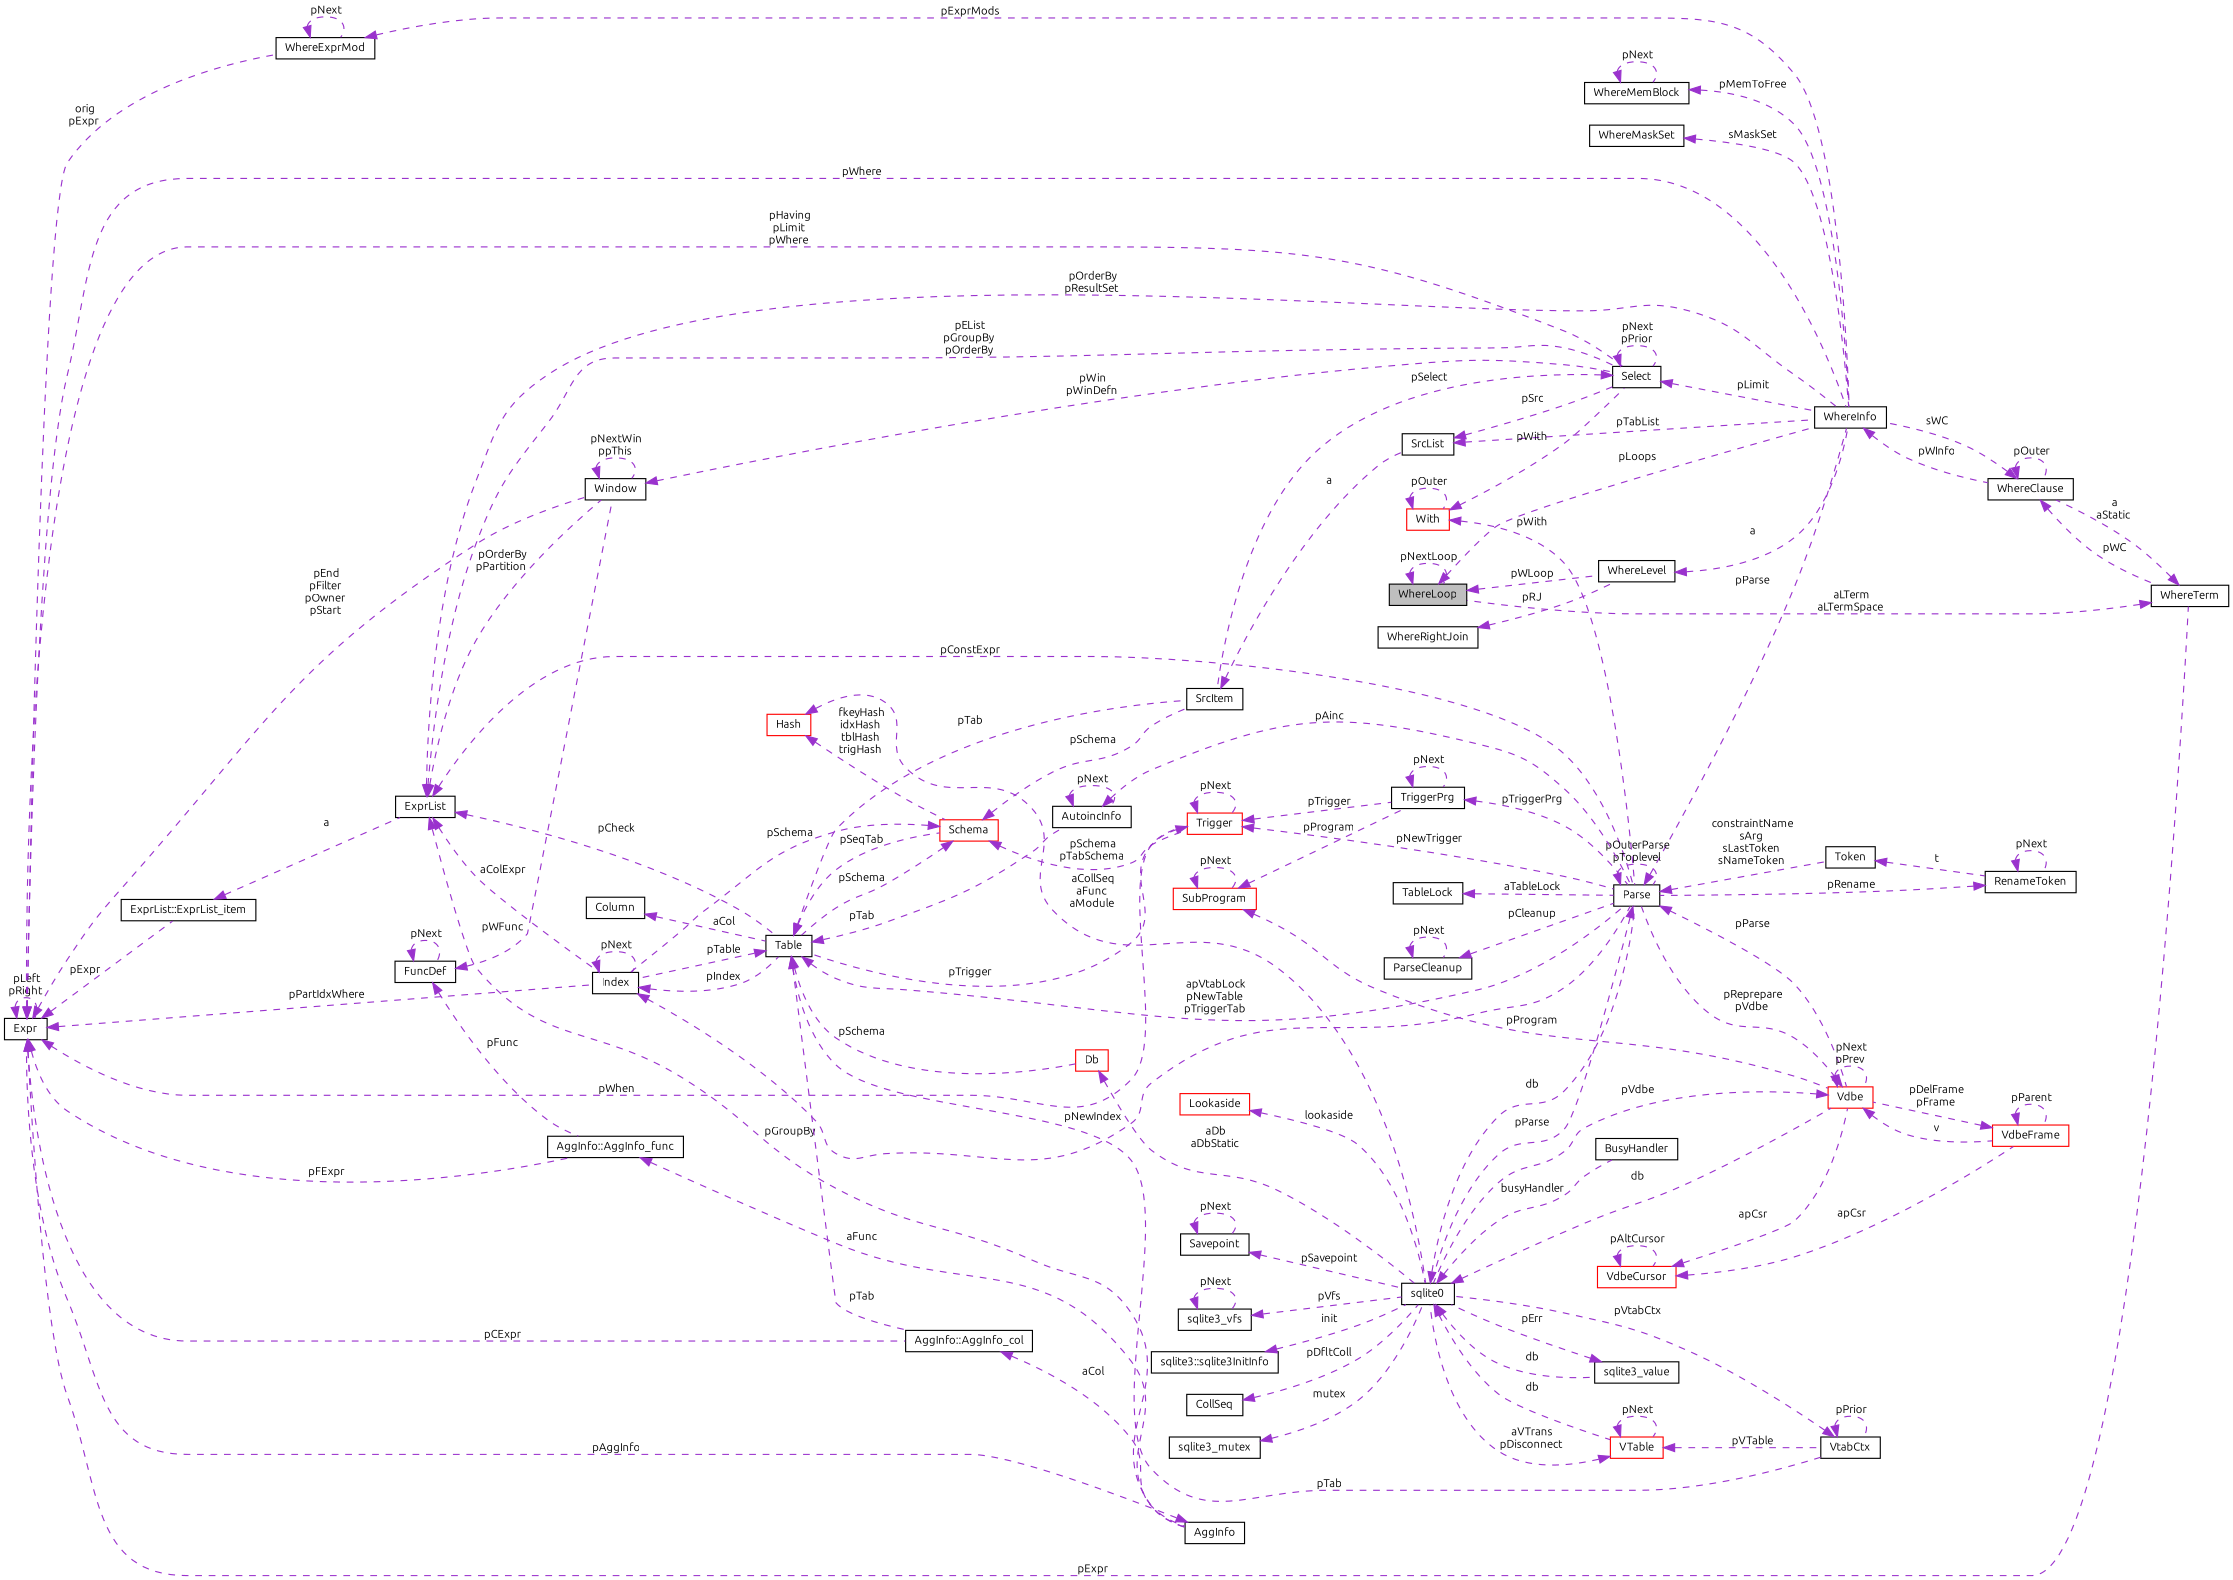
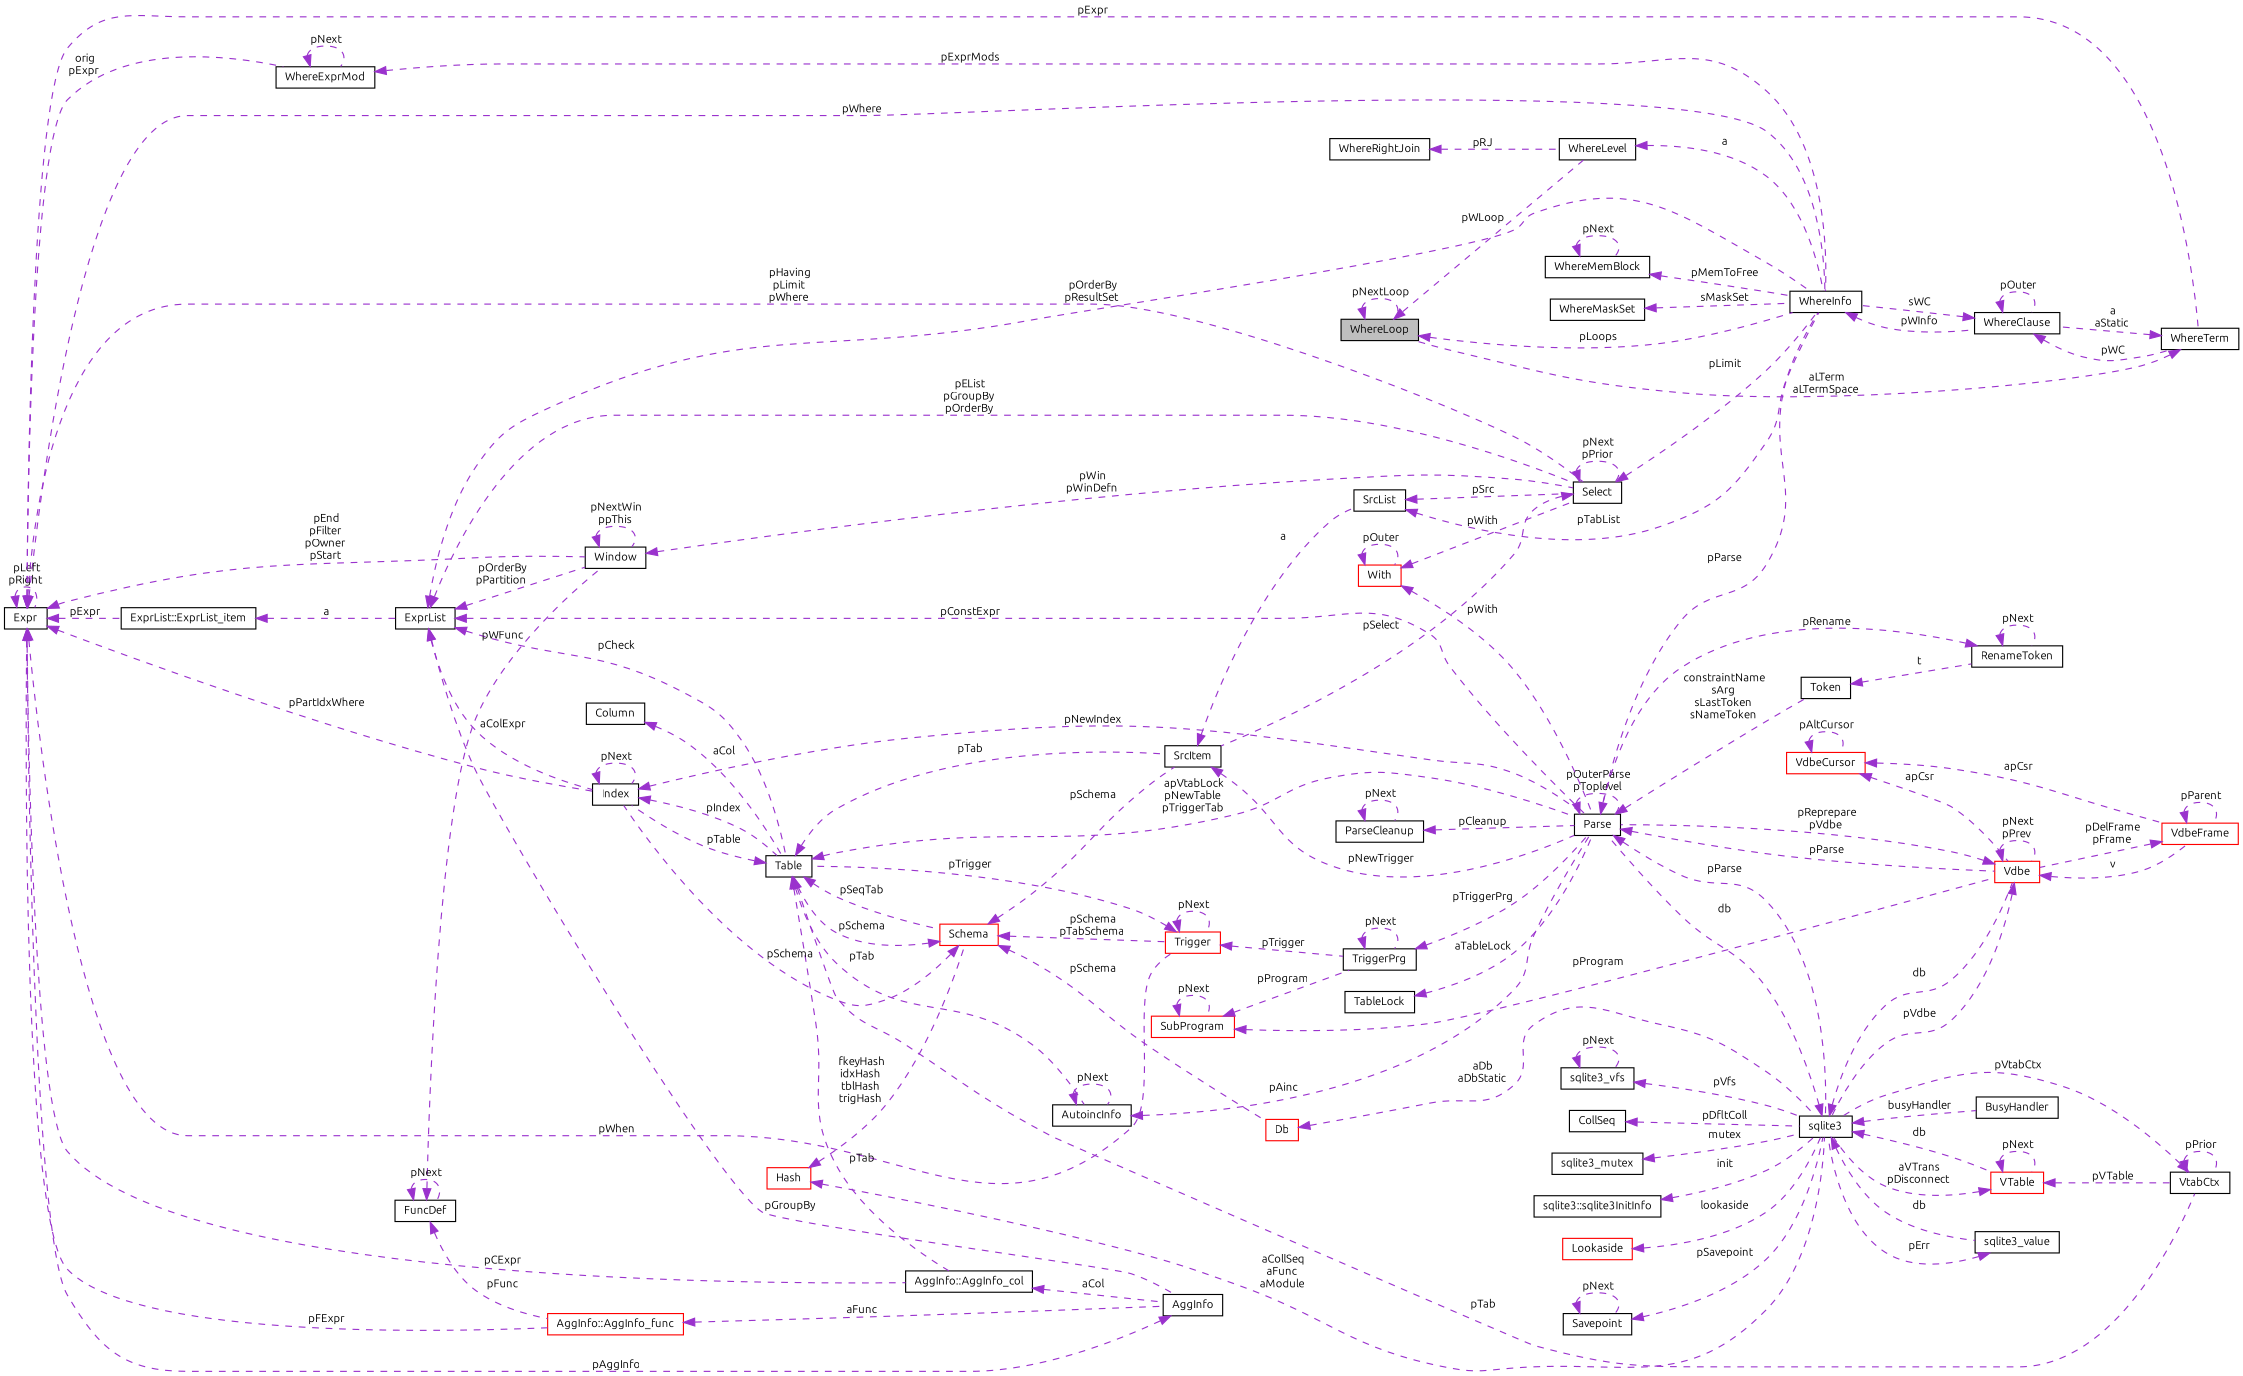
  digraph {
    fontname=Ubuntu
    rankdir=LR
    node [color=black fillcolor=white fontname=Ubuntu fontsize=10 shape=record style=filled]
    edge [color=darkorchid3 dir=back fontname=Ubuntu fontsize=10 labelfontname=Helvetica labelfontsize=10 style=dashed]
    n1 [fillcolor=grey75 fontcolor=black height=0.2 label=WhereLoop width=0.4]
    n2 [height=0.2 label=WhereInfo width=0.4]
    n3 [height=0.2 label=WhereLevel width=0.4]
    n4 [height=0.2 label=WhereClause width=0.4]
    n5 [height=0.2 label=WhereTerm width=0.4]
    n6 [height=0.2 label=Expr width=0.4]
    n7 [height=0.2 label="ExprList::ExprList_item" width=0.4]
    n8 [height=0.2 label="AggInfo::AggInfo_col" width=0.4]
    n9 [height=0.2 label=Index width=0.4]
    n10 [color=red height=0.2 label=Trigger width=0.4]
-   n11 [height=0.2 label="AggInfo::AggInfo_func" width=0.4]
+   n11 [color=red height=0.2 label="AggInfo::AggInfo_func" width=0.4]
    n12 [height=0.2 label=Select width=0.4]
    n13 [height=0.2 label=Window width=0.4]
    n14 [height=0.2 label=WhereExprMod width=0.4]
    n15 [height=0.2 label=ExprList width=0.4]
    n16 [height=0.2 label=AggInfo width=0.4]
    n17 [height=0.2 label=Table width=0.4]
    n18 [height=0.2 label=Parse width=0.4]
    n19 [height=0.2 label=TriggerPrg width=0.4]
    n20 [height=0.2 label=SrcItem width=0.4]
    n21 [color=red height=0.2 label=Schema width=0.4]
    n22 [height=0.2 label=VtabCtx width=0.4]
    n23 [height=0.2 label=AutoincInfo width=0.4]
-   n24 [height=0.2 label=sqlite0 width=0.4]
+   n24 [height=0.2 label=sqlite3 width=0.4]
    n25 [color=red height=0.2 label=Vdbe width=0.4]
    n26 [height=0.2 label=Token width=0.4]
    n27 [color=red height=0.2 label=Db width=0.4]
    n28 [height=0.2 label=SrcList width=0.4]
    n29 [height=0.2 label=Column width=0.4]
    n30 [color=red height=0.2 label=Hash width=0.4]
    n31 [height=0.2 label=sqlite3_value width=0.4]
    n32 [color=red height=0.2 label=VTable width=0.4]
    n33 [height=0.2 label=BusyHandler width=0.4]
    n34 [height=0.2 label=FuncDef width=0.4]
    n35 [color=red height=0.2 label=VdbeFrame width=0.4]
    n36 [height=0.2 label=sqlite3_vfs width=0.4]
    n37 [color=red height=0.2 label=VdbeCursor width=0.4]
    n38 [color=red height=0.2 label=SubProgram width=0.4]
    n39 [height=0.2 label=CollSeq width=0.4]
    n40 [height=0.2 label=sqlite3_mutex width=0.4]
    n41 [height=0.2 label="sqlite3::sqlite3InitInfo" width=0.4]
    n42 [color=red height=0.2 label=Lookaside width=0.4]
    n43 [height=0.2 label=Savepoint width=0.4]
    n44 [height=0.2 label=RenameToken width=0.4]
    n45 [height=0.2 label=TableLock width=0.4]
    n46 [height=0.2 label=ParseCleanup width=0.4]
    n47 [color=red height=0.2 label=With width=0.4]
    n48 [height=0.2 label=WhereMemBlock width=0.4]
    n49 [height=0.2 label=WhereMaskSet width=0.4]
    n50 [height=0.2 label=WhereRightJoin width=0.4]
    n1 -> n1 [label=" pNextLoop"]
    n1 -> n2 [label=" pLoops"]
    n1 -> n3 [label=" pWLoop"]
    n2 -> n4 [label=" pWInfo"]
    n3 -> n2 [label=" a"]
    n4 -> n2 [label=" sWC"]
    n4 -> n4 [label=" pOuter"]
    n4 -> n5 [label=" pWC"]
    n5 -> n1 [label=" aLTerm\naLTermSpace"]
    n5 -> n4 [label=" a\naStatic"]
    n6 -> n2 [label=" pWhere"]
    n6 -> n5 [label=" pExpr"]
    n6 -> n6 [label=" pLeft\npRight"]
    n6 -> n7 [label=" pExpr"]
    n6 -> n8 [label=" pCExpr"]
    n6 -> n9 [label=" pPartIdxWhere"]
    n6 -> n10 [label=" pWhen"]
    n6 -> n11 [label=" pFExpr"]
    n6 -> n12 [label=" pHaving\npLimit\npWhere"]
    n6 -> n13 [label=" pEnd\npFilter\npOwner\npStart"]
    n6 -> n14 [label=" orig\npExpr"]
    n7 -> n15 [label=" a"]
    n8 -> n16 [label=" aCol"]
    n9 -> n9 [label=" pNext"]
    n9 -> n17 [label=" pIndex"]
    n9 -> n18 [label=" pNewIndex"]
    n10 -> n10 [label=" pNext"]
    n10 -> n17 [label=" pTrigger"]
-   n10 -> n18 [label=" pNewTrigger"]
+   n20 -> n18 [label=" pNewTrigger"]
    n10 -> n19 [label=" pTrigger"]
    n11 -> n16 [label=" aFunc"]
    n12 -> n2 [label=" pLimit"]
    n12 -> n12 [label=" pNext\npPrior"]
    n12 -> n20 [label=" pSelect"]
    n13 -> n12 [label=" pWin\npWinDefn"]
    n13 -> n13 [label=" pNextWin\nppThis"]
    n14 -> n2 [label=" pExprMods"]
    n14 -> n14 [label=" pNext"]
    n15 -> n2 [label=" pOrderBy\npResultSet"]
    n15 -> n9 [label=" aColExpr"]
    n15 -> n12 [label=" pEList\npGroupBy\npOrderBy"]
    n15 -> n13 [label=" pOrderBy\npPartition"]
    n15 -> n16 [label=" pGroupBy"]
    n15 -> n17 [label=" pCheck"]
    n15 -> n18 [label=" pConstExpr"]
    n16 -> n6 [label=" pAggInfo"]
    n17 -> n8 [label=" pTab"]
    n17 -> n9 [label=" pTable"]
    n17 -> n18 [label=" apVtabLock\npNewTable\npTriggerTab"]
    n17 -> n20 [label=" pTab"]
    n17 -> n21 [label=" pSeqTab"]
    n17 -> n22 [label=" pTab"]
    n17 -> n23 [label=" pTab"]
    n18 -> n2 [label=" pParse"]
    n18 -> n18 [label=" pOuterParse\npToplevel"]
    n18 -> n24 [label=" pParse"]
    n18 -> n25 [label=" pParse"]
    n18 -> n26 [label=" constraintName\nsArg\nsLastToken\nsNameToken"]
    n19 -> n18 [label=" pTriggerPrg"]
    n19 -> n19 [label=" pNext"]
    n20 -> n28 [label=" a"]
    n21 -> n9 [label=" pSchema"]
    n21 -> n10 [label=" pSchema\npTabSchema"]
    n21 -> n17 [label=" pSchema"]
    n21 -> n20 [label=" pSchema"]
-   n17 -> n27 [label=" pSchema"]
+   n21 -> n27 [label=" pSchema"]
    n22 -> n22 [label=" pPrior"]
    n22 -> n24 [label=" pVtabCtx"]
    n23 -> n18 [label=" pAinc"]
    n23 -> n23 [label=" pNext"]
    n24 -> n18 [label=" db"]
    n24 -> n25 [label=" db"]
    n24 -> n31 [label=" db"]
    n24 -> n32 [label=" db"]
    n24 -> n33 [label=" busyHandler"]
    n25 -> n18 [label=" pReprepare\npVdbe"]
    n25 -> n24 [label=" pVdbe"]
    n25 -> n25 [label=" pNext\npPrev"]
    n25 -> n35 [label=" v"]
    n26 -> n44 [label=" t"]
    n27 -> n24 [label=" aDb\naDbStatic"]
    n28 -> n2 [label=" pTabList"]
    n28 -> n12 [label=" pSrc"]
    n29 -> n17 [label=" aCol"]
    n30 -> n21 [label=" fkeyHash\nidxHash\ntblHash\ntrigHash"]
    n30 -> n24 [label=" aCollSeq\naFunc\naModule"]
    n31 -> n24 [label=" pErr"]
    n32 -> n22 [label=" pVTable"]
    n32 -> n24 [label=" aVTrans\npDisconnect"]
    n32 -> n32 [label=" pNext"]
    n34 -> n11 [label=" pFunc"]
    n34 -> n13 [label=" pWFunc"]
    n34 -> n34 [label=" pNext"]
    n35 -> n25 [label=" pDelFrame\npFrame"]
    n35 -> n35 [label=" pParent"]
    n36 -> n24 [label=" pVfs"]
    n36 -> n36 [label=" pNext"]
    n37 -> n25 [label=" apCsr"]
    n37 -> n35 [label=" apCsr"]
    n37 -> n37 [label=" pAltCursor"]
    n38 -> n19 [label=" pProgram"]
    n38 -> n25 [label=" pProgram"]
    n38 -> n38 [label=" pNext"]
    n39 -> n24 [label=" pDfltColl"]
    n40 -> n24 [label=" mutex"]
    n41 -> n24 [label=" init"]
    n42 -> n24 [label=" lookaside"]
    n43 -> n24 [label=" pSavepoint"]
    n43 -> n43 [label=" pNext"]
    n44 -> n18 [label=" pRename"]
    n44 -> n44 [label=" pNext"]
    n45 -> n18 [label=" aTableLock"]
    n46 -> n18 [label=" pCleanup"]
    n46 -> n46 [label=" pNext"]
    n47 -> n12 [label=" pWith"]
    n47 -> n18 [label=" pWith"]
    n47 -> n47 [label=" pOuter"]
    n48 -> n2 [label=" pMemToFree"]
    n48 -> n48 [label=" pNext"]
    n49 -> n2 [label=" sMaskSet"]
    n50 -> n3 [label=" pRJ"]
  }
